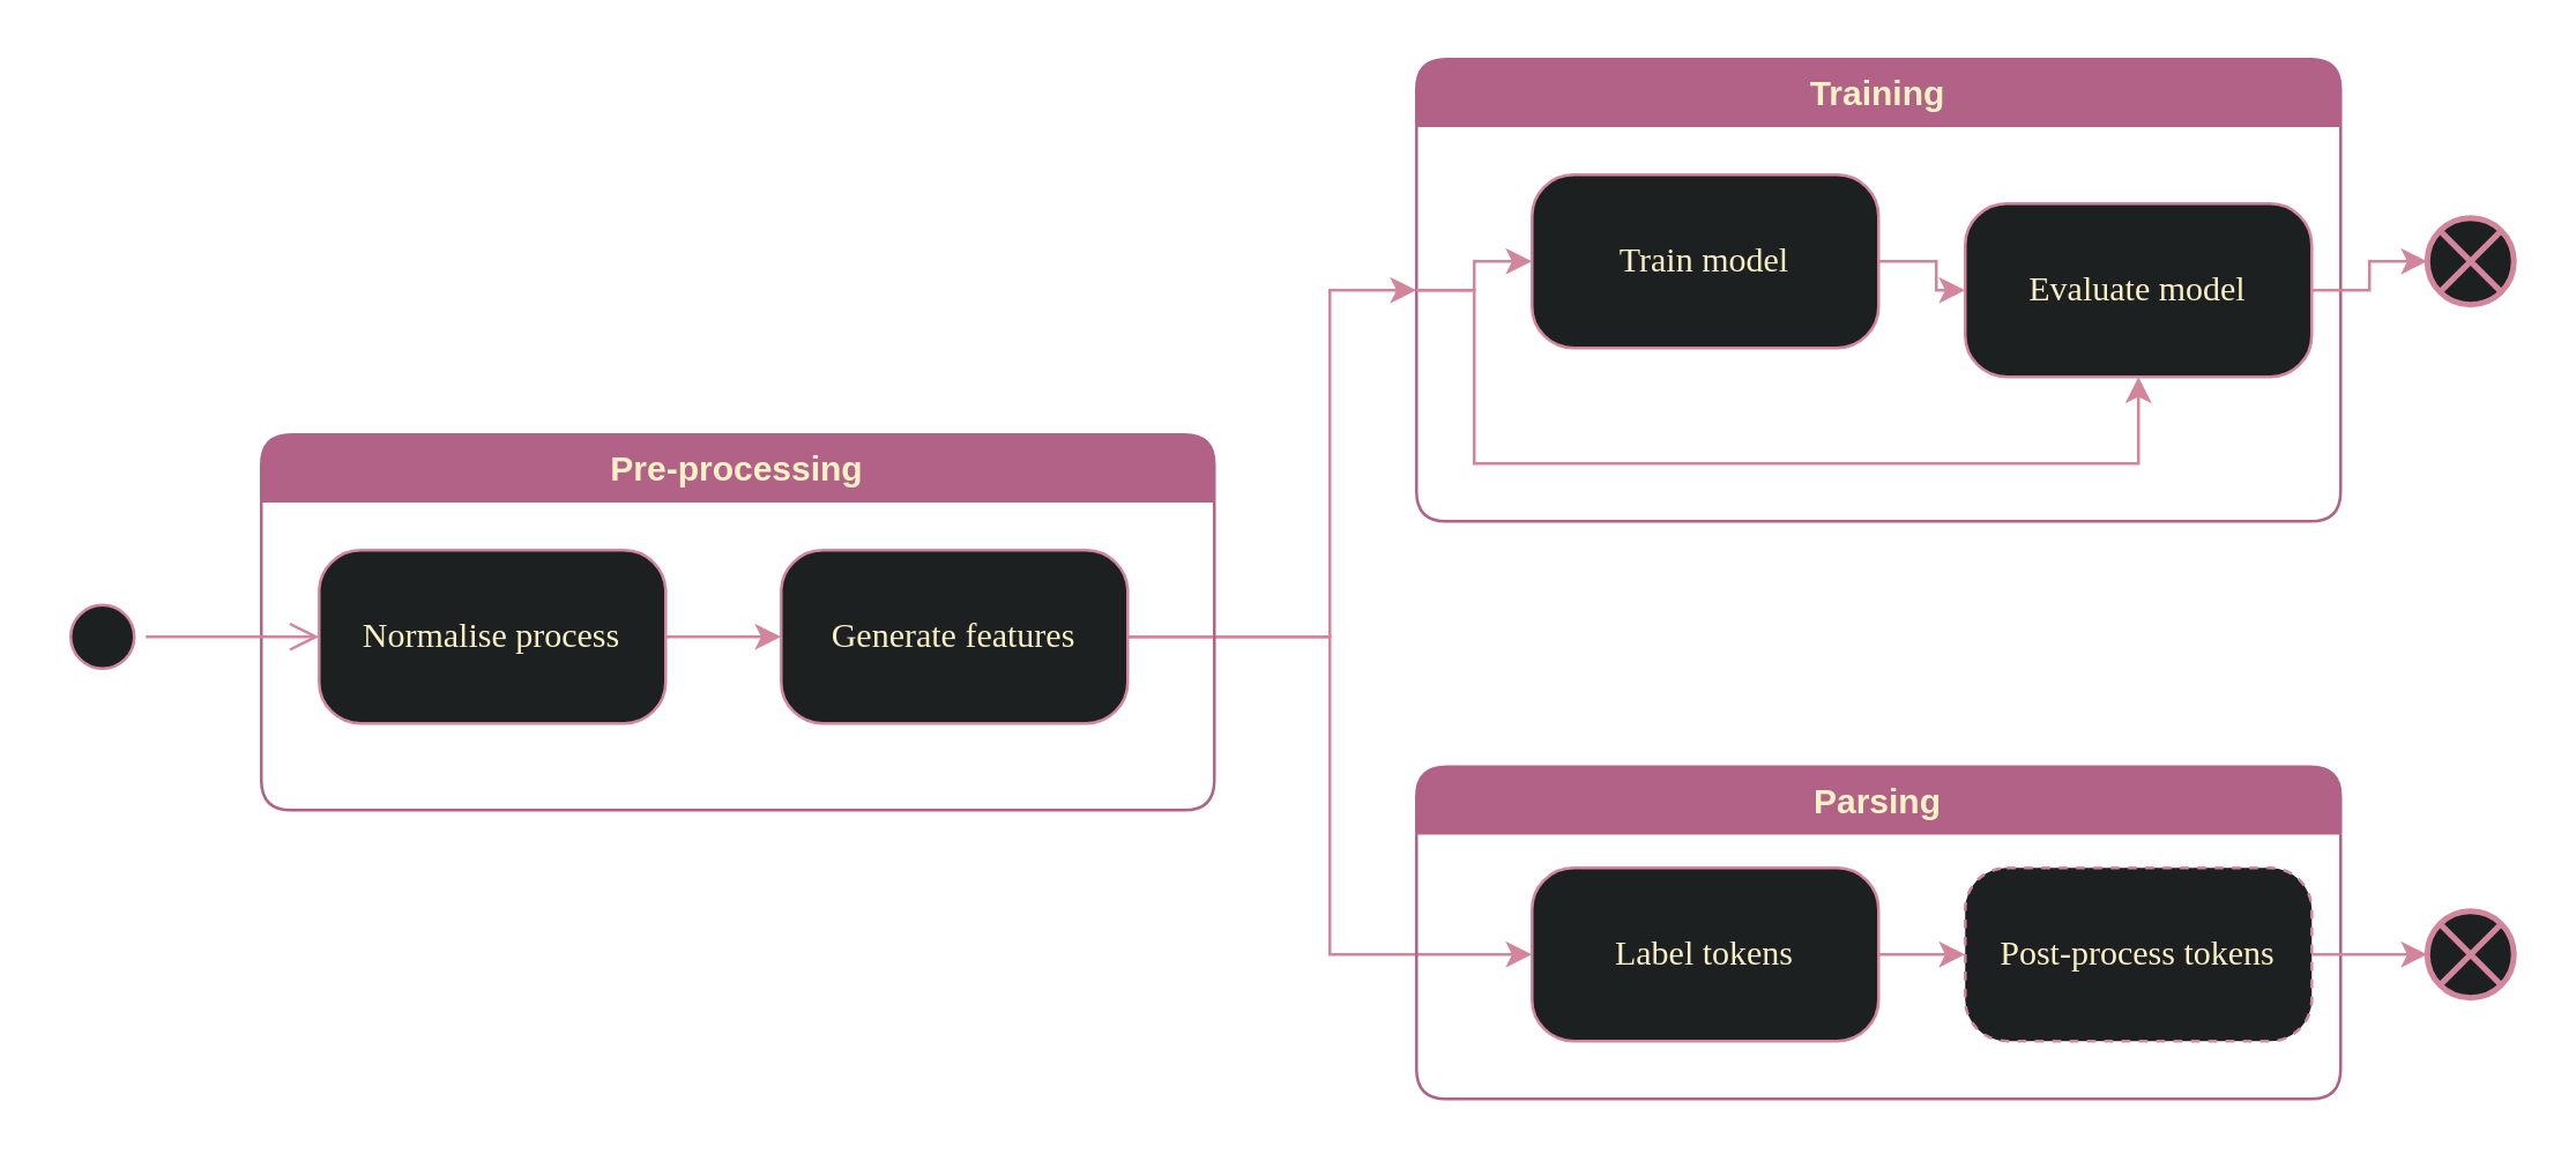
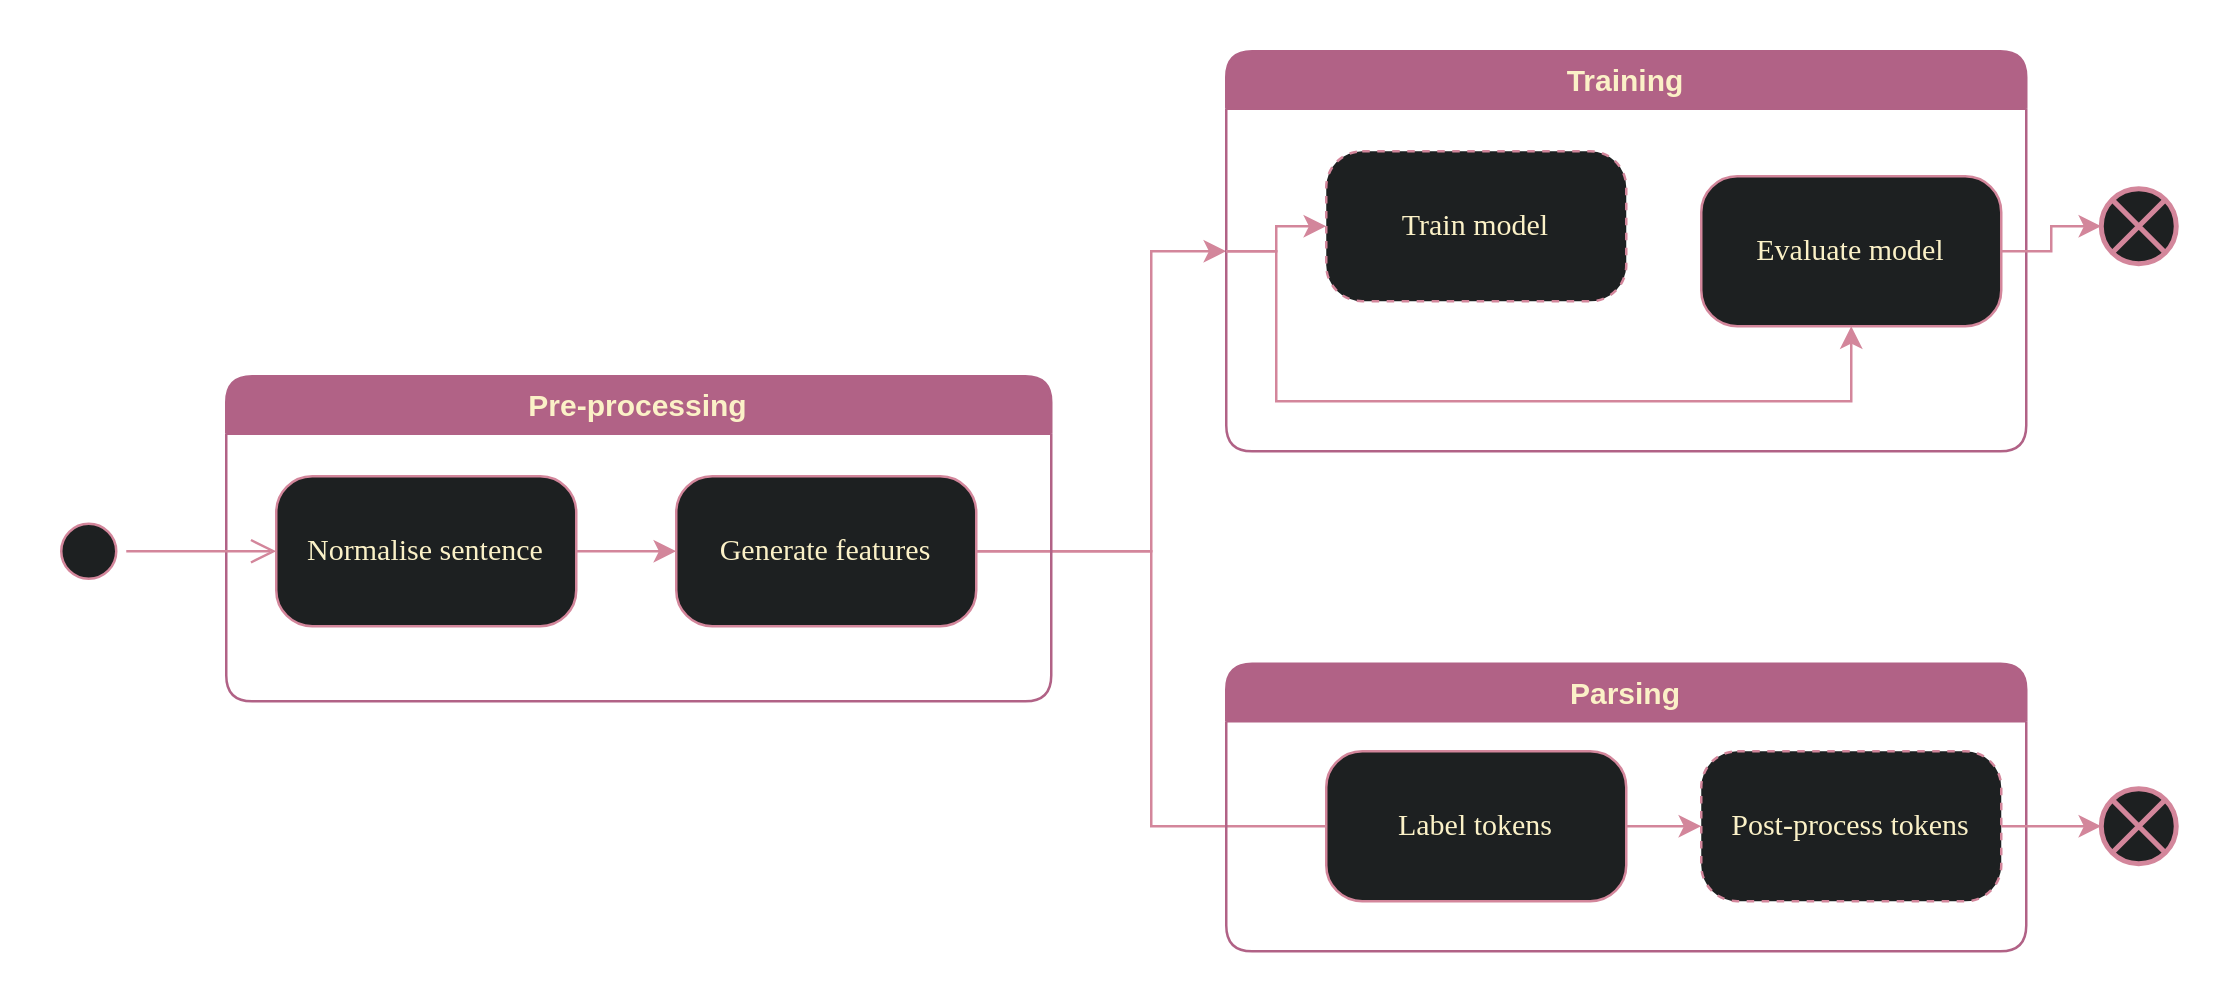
  <mxCell id="0" />
  <mxCell id="1" parent="0" />
  <mxCell id="2" style="edgeStyle=orthogonalEdgeStyle;rounded=0;orthogonalLoop=1;jettySize=auto;html=1;entryX=0;entryY=0.5;entryDx=0;entryDy=0;strokeColor=#d3869b;" edge="1" parent="1" source="3" target="6"><mxGeometry relative="1" as="geometry" /></mxCell>
- <mxCell id="3" value="Normalise process" style="rounded=1;whiteSpace=wrap;html=1;arcSize=24;fillColor=#1d2021;strokeColor=#d3869b;shadow=0;comic=0;labelBackgroundColor=none;fontFamily=Verdana;fontSize=12;fontColor=#fbf1c7;align=center;" parent="1" vertex="1"><mxGeometry x="110" y="190" width="120" height="60" as="geometry" /></mxCell>
- <mxCell id="4" style="edgeStyle=orthogonalEdgeStyle;rounded=0;orthogonalLoop=1;jettySize=auto;html=1;entryX=0;entryY=0.5;entryDx=0;entryDy=0;exitX=1;exitY=0.5;exitDx=0;exitDy=0;strokeColor=#d3869b;" edge="1" parent="1" source="6" target="17"><mxGeometry relative="1" as="geometry"><Array as="points"><mxPoint x="460" y="220" /><mxPoint x="460" y="330" /></Array></mxGeometry></mxCell>
+ <mxCell id="3" value="Normalise sentence" style="rounded=1;whiteSpace=wrap;html=1;arcSize=24;fillColor=#1d2021;strokeColor=#d3869b;shadow=0;comic=0;labelBackgroundColor=none;fontFamily=Verdana;fontSize=12;fontColor=#fbf1c7;align=center;" parent="1" vertex="1"><mxGeometry x="110" y="190" width="120" height="60" as="geometry" /></mxCell>
+ <mxCell id="4" style="edgeStyle=orthogonalEdgeStyle;rounded=0;orthogonalLoop=1;jettySize=auto;html=1;entryX=0;entryY=0.5;entryDx=0;entryDy=0;exitX=1;exitY=0.5;exitDx=0;exitDy=0;strokeColor=#d3869b;endArrow=none;" edge="1" parent="1" source="6" target="17"><mxGeometry relative="1" as="geometry"><Array as="points"><mxPoint x="460" y="220" /><mxPoint x="460" y="330" /></Array></mxGeometry></mxCell>
  <mxCell id="5" style="edgeStyle=orthogonalEdgeStyle;rounded=0;orthogonalLoop=1;jettySize=auto;html=1;entryX=0;entryY=0.5;entryDx=0;entryDy=0;strokeColor=#d3869b;" edge="1" parent="1" source="6" target="7"><mxGeometry relative="1" as="geometry"><mxPoint x="450" y="180" as="targetPoint" /><Array as="points"><mxPoint x="460" y="220" /><mxPoint x="460" y="100" /></Array></mxGeometry></mxCell>
  <mxCell id="6" value="Generate features" style="rounded=1;whiteSpace=wrap;html=1;arcSize=24;fillColor=#1d2021;strokeColor=#d3869b;shadow=0;comic=0;labelBackgroundColor=none;fontFamily=Verdana;fontSize=12;fontColor=#fbf1c7;align=center;" parent="1" vertex="1"><mxGeometry x="270" y="190" width="120" height="60" as="geometry" /></mxCell>
  <mxCell id="7" value="Training" style="swimlane;rounded=1;fillColor=#b16286;strokeColor=#B16286;fontColor=#fbf1c7;" vertex="1" parent="1"><mxGeometry x="490" y="20" width="320" height="160" as="geometry" /></mxCell>
  <mxCell id="8" value="Evaluate model" style="rounded=1;whiteSpace=wrap;html=1;arcSize=24;fillColor=#1d2021;strokeColor=#d3869b;shadow=0;comic=0;labelBackgroundColor=none;fontFamily=Verdana;fontSize=12;fontColor=#fbf1c7;align=center;" parent="7" vertex="1"><mxGeometry x="190" y="50" width="120" height="60" as="geometry" /></mxCell>
  <mxCell id="9" value="" style="endArrow=classic;html=1;rounded=0;entryX=0.5;entryY=1;entryDx=0;entryDy=0;edgeStyle=orthogonalEdgeStyle;exitX=0;exitY=0.5;exitDx=0;exitDy=0;strokeColor=#d3869b;" edge="1" parent="7" source="7" target="8"><mxGeometry width="50" height="50" relative="1" as="geometry"><mxPoint x="-60" y="60" as="sourcePoint" /><mxPoint x="50" y="80" as="targetPoint" /><Array as="points"><mxPoint x="20" y="80" /><mxPoint x="20" y="140" /><mxPoint x="250" y="140" /></Array></mxGeometry></mxCell>
- <mxCell id="10" value="Train model" style="rounded=1;whiteSpace=wrap;html=1;arcSize=24;fillColor=#1d2021;strokeColor=#d3869b;shadow=0;comic=0;labelBackgroundColor=none;fontFamily=Verdana;fontSize=12;fontColor=#fbf1c7;align=center;" parent="7" vertex="1"><mxGeometry x="40" y="40" width="120" height="60" as="geometry" /></mxCell>
+ <mxCell id="10" value="Train model" style="rounded=1;whiteSpace=wrap;html=1;arcSize=24;fillColor=#1d2021;strokeColor=#d3869b;shadow=0;comic=0;labelBackgroundColor=none;fontFamily=Verdana;fontSize=12;fontColor=#fbf1c7;align=center;dashed=1;" parent="7" vertex="1"><mxGeometry x="40" y="40" width="120" height="60" as="geometry" /></mxCell>
  <mxCell id="11" value="" style="endArrow=classic;html=1;rounded=0;exitX=0;exitY=0.5;exitDx=0;exitDy=0;entryX=0;entryY=0.5;entryDx=0;entryDy=0;edgeStyle=orthogonalEdgeStyle;strokeColor=#d3869b;" edge="1" parent="7" source="7" target="10"><mxGeometry width="50" height="50" relative="1" as="geometry"><mxPoint x="-80" y="110" as="sourcePoint" /><mxPoint x="-30" y="60" as="targetPoint" /><Array as="points"><mxPoint x="20" y="80" /><mxPoint x="20" y="70" /></Array></mxGeometry></mxCell>
- <mxCell id="12" value="" style="edgeStyle=orthogonalEdgeStyle;rounded=0;orthogonalLoop=1;jettySize=auto;html=1;strokeColor=#d3869b;" edge="1" parent="7" source="10" target="8"><mxGeometry relative="1" as="geometry" /></mxCell>
  <mxCell id="13" value="Pre-processing" style="swimlane;rounded=1;fillColor=#b16286;strokeColor=#B16286;fontColor=#fbf1c7;" vertex="1" parent="1"><mxGeometry x="90" y="150" width="330" height="130" as="geometry" /></mxCell>
  <mxCell id="14" value="Parsing" style="swimlane;rounded=1;fillColor=#b16286;strokeColor=#B16286;fontColor=#fbf1c7;" vertex="1" parent="1"><mxGeometry x="490" y="265" width="320" height="115" as="geometry" /></mxCell>
  <mxCell id="15" value="Post-process tokens" style="rounded=1;whiteSpace=wrap;html=1;arcSize=24;fillColor=#1d2021;strokeColor=#d3869b;shadow=0;comic=0;labelBackgroundColor=none;fontFamily=Verdana;fontSize=12;fontColor=#fbf1c7;align=center;dashed=1;" vertex="1" parent="14"><mxGeometry x="190" y="35" width="120" height="60" as="geometry" /></mxCell>
  <mxCell id="16" style="edgeStyle=orthogonalEdgeStyle;rounded=0;orthogonalLoop=1;jettySize=auto;html=1;entryX=0;entryY=0.5;entryDx=0;entryDy=0;strokeColor=#d3869b;" edge="1" parent="14" source="17" target="15"><mxGeometry relative="1" as="geometry" /></mxCell>
  <mxCell id="17" value="Label tokens" style="rounded=1;whiteSpace=wrap;html=1;arcSize=24;fillColor=#1d2021;strokeColor=#d3869b;shadow=0;comic=0;labelBackgroundColor=none;fontFamily=Verdana;fontSize=12;fontColor=#fbf1c7;align=center;" parent="14" vertex="1"><mxGeometry x="40" y="35" width="120" height="60" as="geometry" /></mxCell>
  <mxCell id="18" value="" style="ellipse;html=1;shape=startState;fillColor=#1d2021;strokeColor=#d3869b;shadow=0;" vertex="1" parent="1"><mxGeometry x="20" y="205" width="30" height="30" as="geometry" /></mxCell>
  <mxCell id="19" value="" style="edgeStyle=orthogonalEdgeStyle;html=1;verticalAlign=bottom;endArrow=open;endSize=8;strokeColor=#d3869b;rounded=0;entryX=0;entryY=0.5;entryDx=0;entryDy=0;" edge="1" source="18" parent="1" target="3"><mxGeometry relative="1" as="geometry"><mxPoint x="25" y="290" as="targetPoint" /></mxGeometry></mxCell>
  <mxCell id="20" style="edgeStyle=orthogonalEdgeStyle;rounded=0;orthogonalLoop=1;jettySize=auto;html=1;entryX=0;entryY=0.5;entryDx=0;entryDy=0;entryPerimeter=0;strokeColor=#d3869b;" edge="1" parent="1" source="8" target="23"><mxGeometry relative="1" as="geometry"><mxPoint x="840" y="90" as="targetPoint" /></mxGeometry></mxCell>
  <mxCell id="21" value="" style="html=1;shape=mxgraph.sysml.flowFinal;strokeWidth=2;verticalLabelPosition=bottom;verticalAlignment=top;strokeColor=#d3869b;fillColor=#1d2021;" vertex="1" parent="1"><mxGeometry x="840" y="315" width="30" height="30" as="geometry" /></mxCell>
  <mxCell id="22" style="edgeStyle=orthogonalEdgeStyle;rounded=0;orthogonalLoop=1;jettySize=auto;html=1;entryX=0;entryY=0.5;entryDx=0;entryDy=0;entryPerimeter=0;strokeColor=#d3869b;" edge="1" parent="1" source="15" target="21"><mxGeometry relative="1" as="geometry" /></mxCell>
  <mxCell id="23" value="" style="html=1;shape=mxgraph.sysml.flowFinal;strokeWidth=2;verticalLabelPosition=bottom;verticalAlignment=top;strokeColor=#d3869b;fillColor=#1d2021;" vertex="1" parent="1"><mxGeometry x="840" y="75" width="30" height="30" as="geometry" /></mxCell>
